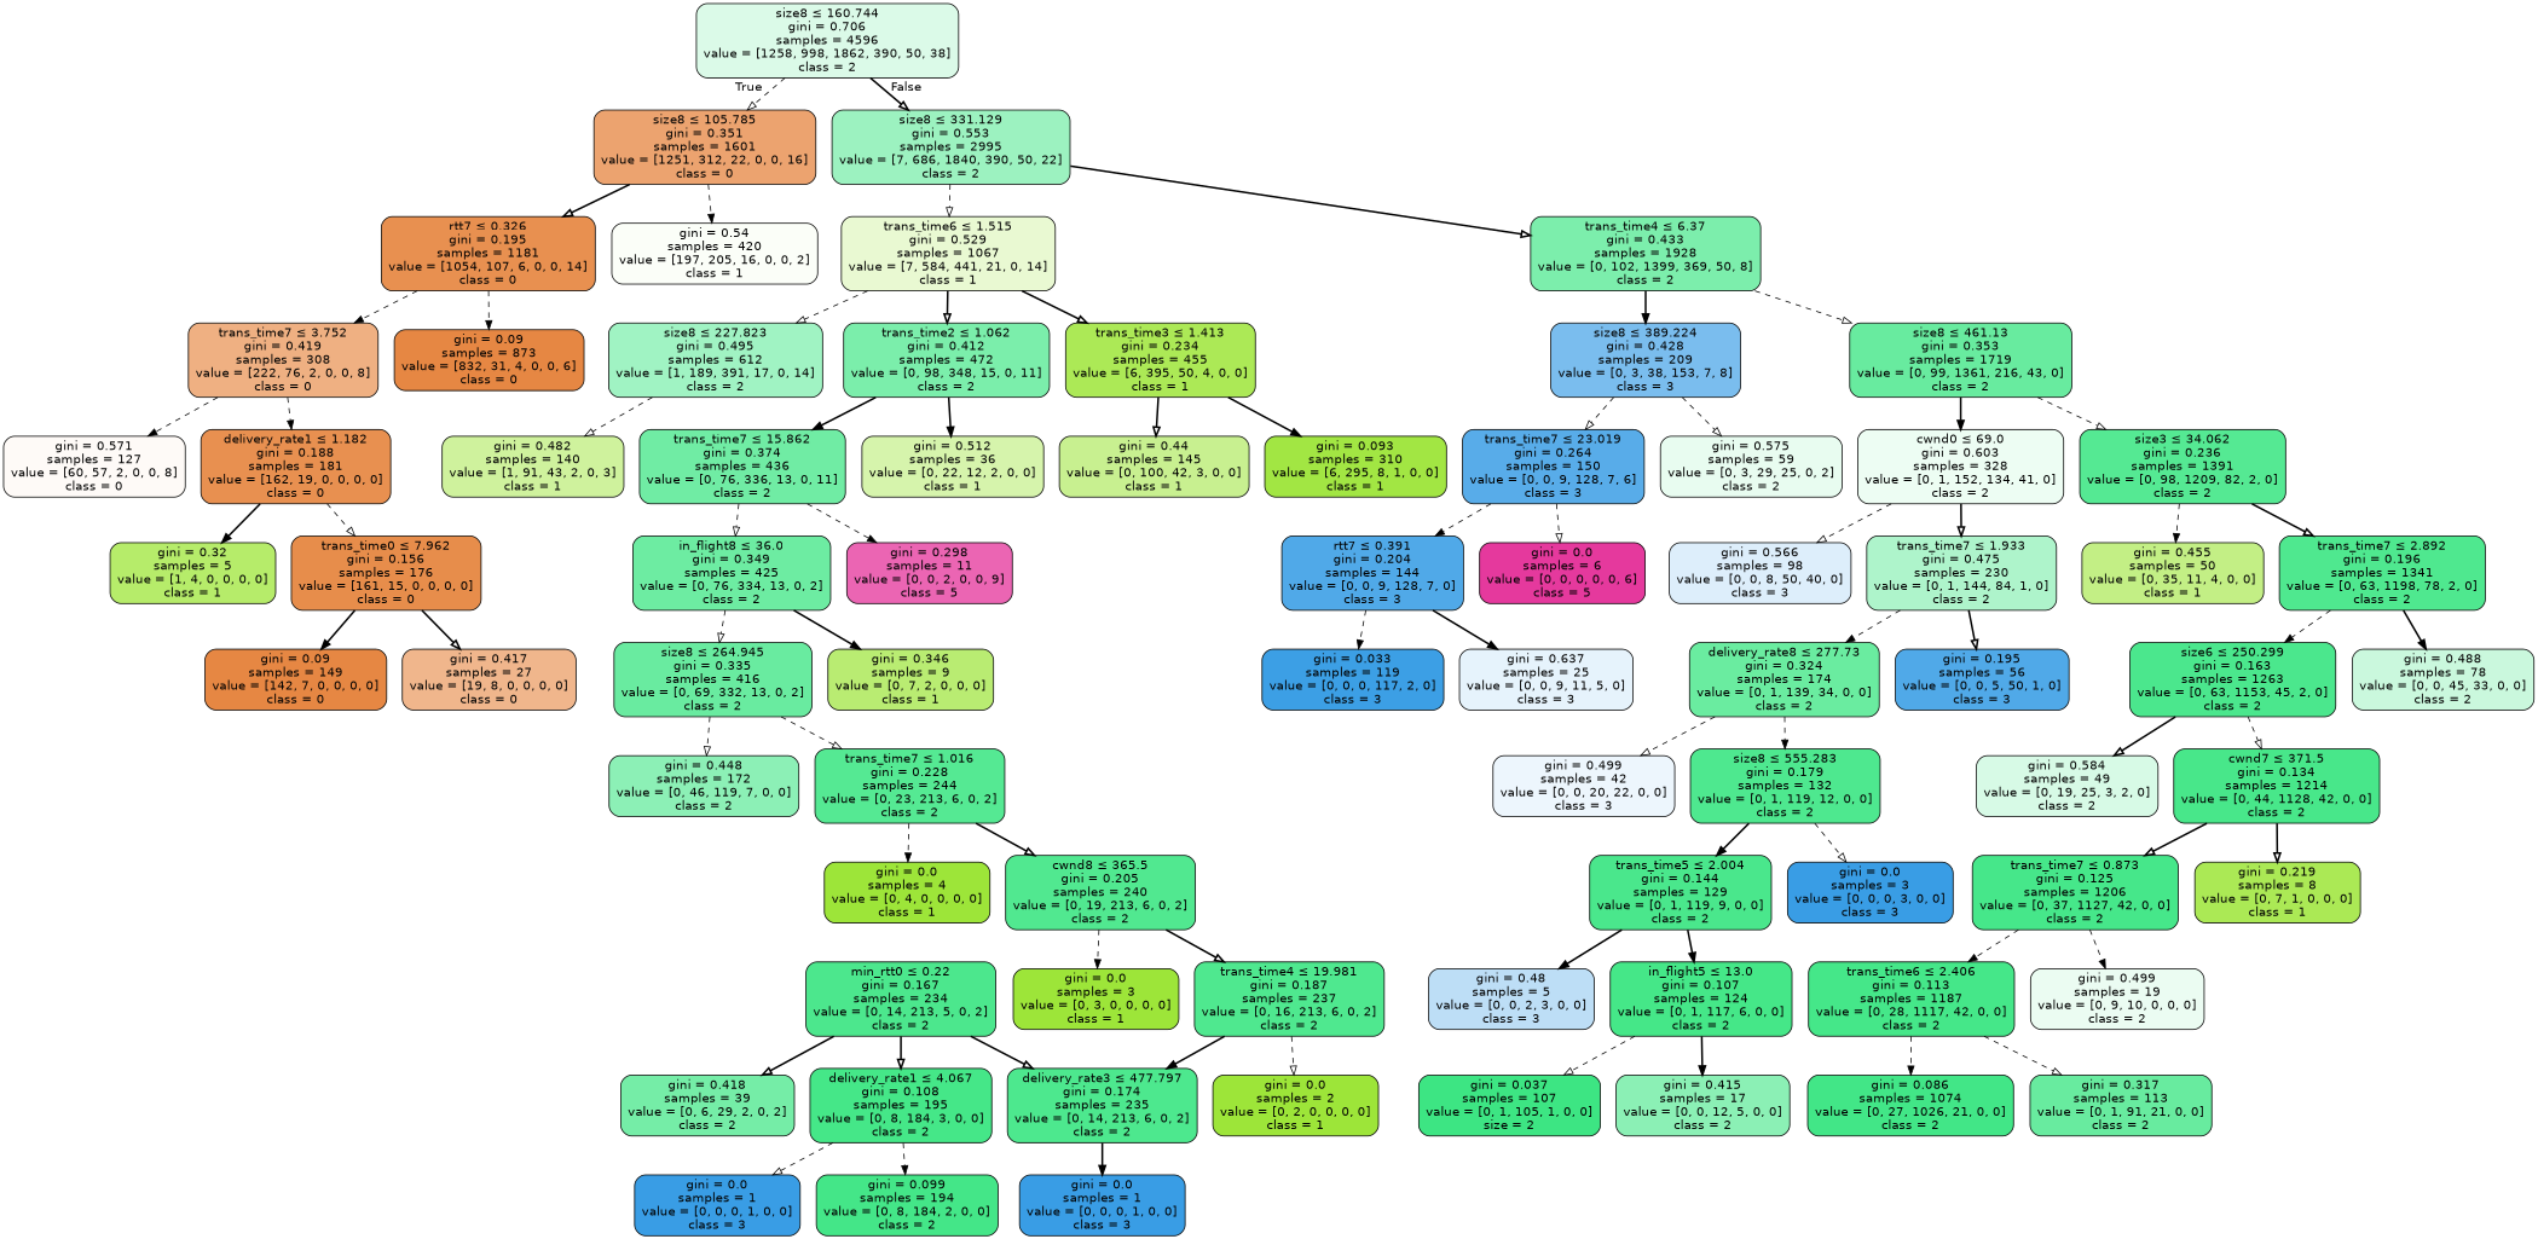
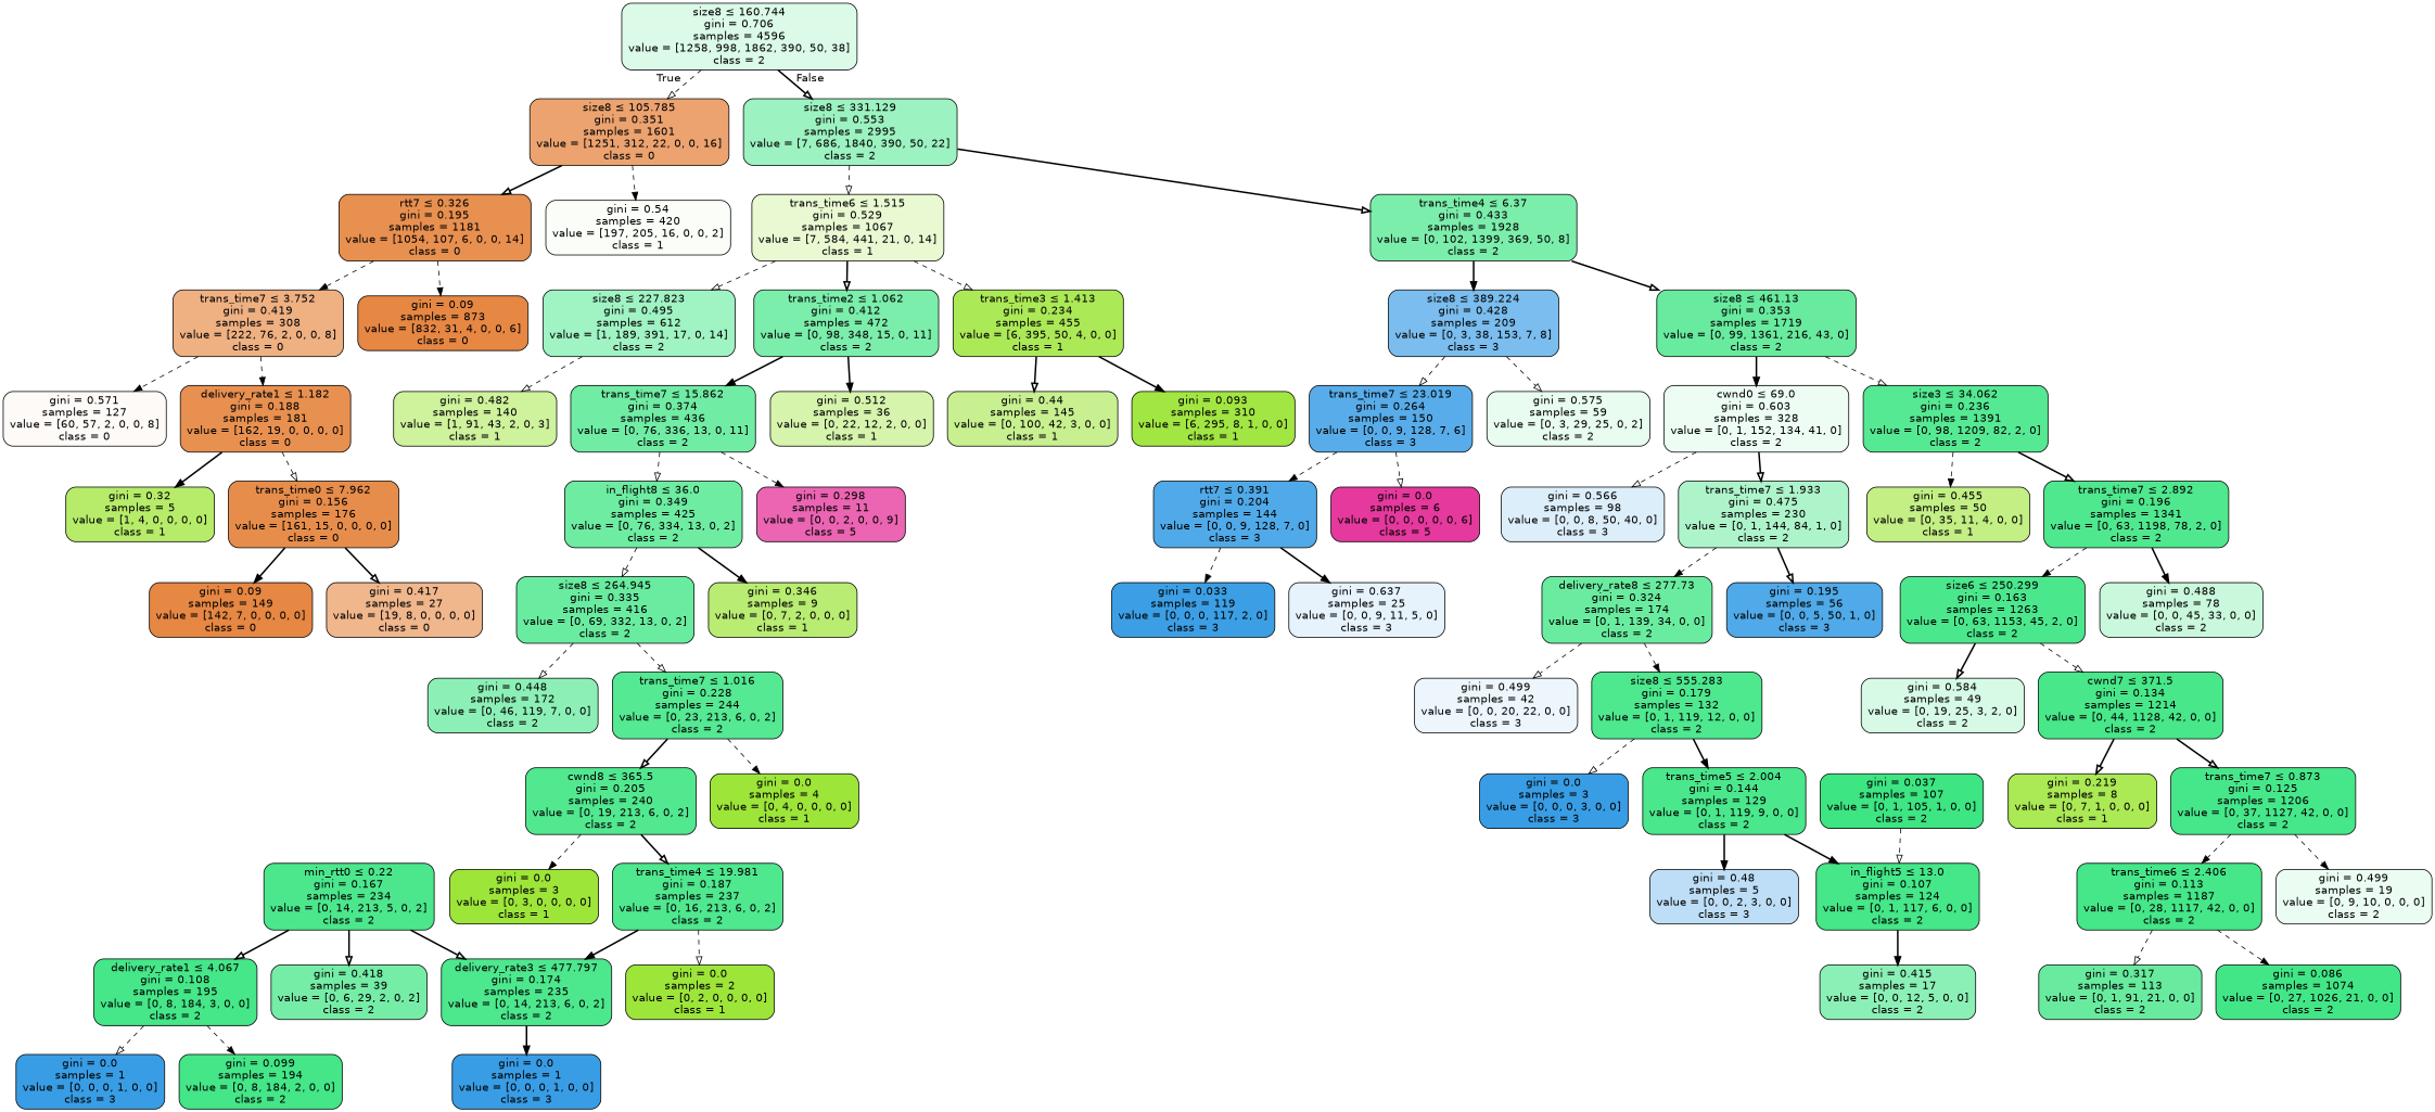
  digraph {
    node [color=black fillcolor="#9de539" fontname=helvetica shape=box style="filled, rounded"]
    edge [arrowhead=onormal fontname=helvetica style=dashed]
    n1 [fillcolor="#dbfae8" label=<size8 &le; 160.744<br/>gini = 0.706<br/>samples = 4596<br/>value = [1258, 998, 1862, 390, 50, 38]<br/>class = 2>]
    n2 [fillcolor="#eca36f" label=<size8 &le; 105.785<br/>gini = 0.351<br/>samples = 1601<br/>value = [1251, 312, 22, 0, 0, 16]<br/>class = 0>]
    n3 [fillcolor="#9cf2c0" label=<size8 &le; 331.129<br/>gini = 0.553<br/>samples = 2995<br/>value = [7, 686, 1840, 390, 50, 22]<br/>class = 2>]
    n4 [fillcolor="#e89050" label=<rtt7 &le; 0.326<br/>gini = 0.195<br/>samples = 1181<br/>value = [1054, 107, 6, 0, 0, 14]<br/>class = 0>]
    n5 [fillcolor="#fbfef8" label=<gini = 0.54<br/>samples = 420<br/>value = [197, 205, 16, 0, 0, 2]<br/>class = 1>]
    n6 [fillcolor="#e9f9d2" label=<trans_time6 &le; 1.515<br/>gini = 0.529<br/>samples = 1067<br/>value = [7, 584, 441, 21, 0, 14]<br/>class = 1>]
    n7 [fillcolor="#7ceeac" label=<trans_time4 &le; 6.37<br/>gini = 0.433<br/>samples = 1928<br/>value = [0, 102, 1399, 369, 50, 8]<br/>class = 2>]
    n8 [fillcolor="#e68743" label=<gini = 0.09<br/>samples = 873<br/>value = [832, 31, 4, 0, 0, 6]<br/>class = 0>]
    n9 [fillcolor="#efb082" label=<trans_time7 &le; 3.752<br/>gini = 0.419<br/>samples = 308<br/>value = [222, 76, 2, 0, 0, 8]<br/>class = 0>]
    n10 [fillcolor="#e89050" label=<delivery_rate1 &le; 1.182<br/>gini = 0.188<br/>samples = 181<br/>value = [162, 19, 0, 0, 0, 0]<br/>class = 0>]
    n11 [fillcolor="#fefaf7" label=<gini = 0.571<br/>samples = 127<br/>value = [60, 57, 2, 0, 0, 8]<br/>class = 0>]
    n12 [fillcolor="#b6ec6a" label=<gini = 0.32<br/>samples = 5<br/>value = [1, 4, 0, 0, 0, 0]<br/>class = 1>]
    n13 [fillcolor="#e78d4b" label=<trans_time0 &le; 7.962<br/>gini = 0.156<br/>samples = 176<br/>value = [161, 15, 0, 0, 0, 0]<br/>class = 0>]
    n14 [fillcolor="#e68743" label=<gini = 0.09<br/>samples = 149<br/>value = [142, 7, 0, 0, 0, 0]<br/>class = 0>]
    n15 [fillcolor="#f0b68c" label=<gini = 0.417<br/>samples = 27<br/>value = [19, 8, 0, 0, 0, 0]<br/>class = 0>]
    n16 [fillcolor="#ace956" label=<trans_time3 &le; 1.413<br/>gini = 0.234<br/>samples = 455<br/>value = [6, 395, 50, 4, 0, 0]<br/>class = 1>]
    n17 [fillcolor="#a0f3c3" label=<size8 &le; 227.823<br/>gini = 0.495<br/>samples = 612<br/>value = [1, 189, 391, 17, 0, 14]<br/>class = 2>]
    n18 [fillcolor="#7beeab" label=<trans_time2 &le; 1.062<br/>gini = 0.412<br/>samples = 472<br/>value = [0, 98, 348, 15, 0, 11]<br/>class = 2>]
    n19 [fillcolor="#68eb9f" label=<size8 &le; 461.13<br/>gini = 0.353<br/>samples = 1719<br/>value = [0, 99, 1361, 216, 43, 0]<br/>class = 2>]
    n20 [fillcolor="#7abdee" label=<size8 &le; 389.224<br/>gini = 0.428<br/>samples = 209<br/>value = [0, 3, 38, 153, 7, 8]<br/>class = 3>]
    n21 [fillcolor="#a2e643" label=<gini = 0.093<br/>samples = 310<br/>value = [6, 295, 8, 1, 0, 0]<br/>class = 1>]
    n22 [fillcolor="#c8f090" label=<gini = 0.44<br/>samples = 145<br/>value = [0, 100, 42, 3, 0, 0]<br/>class = 1>]
    n23 [fillcolor="#cff29d" label=<gini = 0.482<br/>samples = 140<br/>value = [1, 91, 43, 2, 0, 3]<br/>class = 1>]
    n24 [fillcolor="#d6f4ac" label=<gini = 0.512<br/>samples = 36<br/>value = [0, 22, 12, 2, 0, 0]<br/>class = 1>]
    n25 [fillcolor="#70eca4" label=<trans_time7 &le; 15.862<br/>gini = 0.374<br/>samples = 436<br/>value = [0, 76, 336, 13, 0, 11]<br/>class = 2>]
    n26 [fillcolor="#6deca2" label=<in_flight8 &le; 36.0<br/>gini = 0.349<br/>samples = 425<br/>value = [0, 76, 334, 13, 0, 2]<br/>class = 2>]
    n27 [fillcolor="#eb65b3" label=<gini = 0.298<br/>samples = 11<br/>value = [0, 0, 2, 0, 0, 9]<br/>class = 5>]
    n28 [fillcolor="#69eba0" label=<size8 &le; 264.945<br/>gini = 0.335<br/>samples = 416<br/>value = [0, 69, 332, 13, 0, 2]<br/>class = 2>]
    n29 [fillcolor="#b9ec72" label=<gini = 0.346<br/>samples = 9<br/>value = [0, 7, 2, 0, 0, 0]<br/>class = 1>]
    n30 [fillcolor="#8cf0b6" label=<gini = 0.448<br/>samples = 172<br/>value = [0, 46, 119, 7, 0, 0]<br/>class = 2>]
    n31 [fillcolor="#55e993" label=<trans_time7 &le; 1.016<br/>gini = 0.228<br/>samples = 244<br/>value = [0, 23, 213, 6, 0, 2]<br/>class = 2>]
    n32 [label=<gini = 0.0<br/>samples = 4<br/>value = [0, 4, 0, 0, 0, 0]<br/>class = 1>]
    n33 [fillcolor="#51e890" label=<cwnd8 &le; 365.5<br/>gini = 0.205<br/>samples = 240<br/>value = [0, 19, 213, 6, 0, 2]<br/>class = 2>]
    n34 [fillcolor="#4fe88f" label=<trans_time4 &le; 19.981<br/>gini = 0.187<br/>samples = 237<br/>value = [0, 16, 213, 6, 0, 2]<br/>class = 2>]
    n35 [label=<gini = 0.0<br/>samples = 3<br/>value = [0, 3, 0, 0, 0, 0]<br/>class = 1>]
    n36 [fillcolor="#4de88e" label=<delivery_rate3 &le; 477.797<br/>gini = 0.174<br/>samples = 235<br/>value = [0, 14, 213, 6, 0, 2]<br/>class = 2>]
    n37 [label=<gini = 0.0<br/>samples = 2<br/>value = [0, 2, 0, 0, 0, 0]<br/>class = 1>]
    n38 [fillcolor="#399de5" label=<gini = 0.0<br/>samples = 1<br/>value = [0, 0, 0, 1, 0, 0]<br/>class = 3>]
    n39 [fillcolor="#4ce78d" label=<min_rtt0 &le; 0.22<br/>gini = 0.167<br/>samples = 234<br/>value = [0, 14, 213, 5, 0, 2]<br/>class = 2>]
    n40 [fillcolor="#45e788" label=<delivery_rate1 &le; 4.067<br/>gini = 0.108<br/>samples = 195<br/>value = [0, 8, 184, 3, 0, 0]<br/>class = 2>]
    n41 [fillcolor="#75eda7" label=<gini = 0.418<br/>samples = 39<br/>value = [0, 6, 29, 2, 0, 2]<br/>class = 2>]
    n42 [fillcolor="#399de5" label=<gini = 0.0<br/>samples = 1<br/>value = [0, 0, 0, 1, 0, 0]<br/>class = 3>]
    n43 [fillcolor="#44e688" label=<gini = 0.099<br/>samples = 194<br/>value = [0, 8, 184, 2, 0, 0]<br/>class = 2>]
    n44 [fillcolor="#55e993" label=<size3 &le; 34.062<br/>gini = 0.236<br/>samples = 1391<br/>value = [0, 98, 1209, 82, 2, 0]<br/>class = 2>]
    n45 [fillcolor="#edfdf3" label=<cwnd0 &le; 69.0<br/>gini = 0.603<br/>samples = 328<br/>value = [0, 1, 152, 134, 41, 0]<br/>class = 2>]
    n46 [fillcolor="#e8fcf0" label=<gini = 0.575<br/>samples = 59<br/>value = [0, 3, 29, 25, 0, 2]<br/>class = 2>]
    n47 [fillcolor="#58ace9" label=<trans_time7 &le; 23.019<br/>gini = 0.264<br/>samples = 150<br/>value = [0, 0, 9, 128, 7, 6]<br/>class = 3>]
    n48 [fillcolor="#c3ef85" label=<gini = 0.455<br/>samples = 50<br/>value = [0, 35, 11, 4, 0, 0]<br/>class = 1>]
    n49 [fillcolor="#4fe88f" label=<trans_time7 &le; 2.892<br/>gini = 0.196<br/>samples = 1341<br/>value = [0, 63, 1198, 78, 2, 0]<br/>class = 2>]
    n50 [fillcolor="#ddeefb" label=<gini = 0.566<br/>samples = 98<br/>value = [0, 0, 8, 50, 40, 0]<br/>class = 3>]
    n51 [fillcolor="#aef4cb" label=<trans_time7 &le; 1.933<br/>gini = 0.475<br/>samples = 230<br/>value = [0, 1, 144, 84, 1, 0]<br/>class = 2>]
    n52 [fillcolor="#4be78d" label=<size6 &le; 250.299<br/>gini = 0.163<br/>samples = 1263<br/>value = [0, 63, 1153, 45, 2, 0]<br/>class = 2>]
    n53 [fillcolor="#caf8dd" label=<gini = 0.488<br/>samples = 78<br/>value = [0, 0, 45, 33, 0, 0]<br/>class = 2>]
    n54 [fillcolor="#d7fae6" label=<gini = 0.584<br/>samples = 49<br/>value = [0, 19, 25, 3, 2, 0]<br/>class = 2>]
    n55 [fillcolor="#48e78a" label=<cwnd7 &le; 371.5<br/>gini = 0.134<br/>samples = 1214<br/>value = [0, 44, 1128, 42, 0, 0]<br/>class = 2>]
    n56 [fillcolor="#46e78a" label=<trans_time7 &le; 0.873<br/>gini = 0.125<br/>samples = 1206<br/>value = [0, 37, 1127, 42, 0, 0]<br/>class = 2>]
    n57 [fillcolor="#abe955" label=<gini = 0.219<br/>samples = 8<br/>value = [0, 7, 1, 0, 0, 0]<br/>class = 1>]
    n58 [fillcolor="#ebfcf2" label=<gini = 0.499<br/>samples = 19<br/>value = [0, 9, 10, 0, 0, 0]<br/>class = 2>]
    n59 [fillcolor="#45e789" label=<trans_time6 &le; 2.406<br/>gini = 0.113<br/>samples = 1187<br/>value = [0, 28, 1117, 42, 0, 0]<br/>class = 2>]
    n60 [fillcolor="#42e687" label=<gini = 0.086<br/>samples = 1074<br/>value = [0, 27, 1026, 21, 0, 0]<br/>class = 2>]
    n61 [fillcolor="#68eb9f" label=<gini = 0.317<br/>samples = 113<br/>value = [0, 1, 91, 21, 0, 0]<br/>class = 2>]
    n62 [fillcolor="#6aeca0" label=<delivery_rate8 &le; 277.73<br/>gini = 0.324<br/>samples = 174<br/>value = [0, 1, 139, 34, 0, 0]<br/>class = 2>]
    n63 [fillcolor="#50a9e8" label=<gini = 0.195<br/>samples = 56<br/>value = [0, 0, 5, 50, 1, 0]<br/>class = 3>]
    n64 [fillcolor="#edf6fd" label=<gini = 0.499<br/>samples = 42<br/>value = [0, 0, 20, 22, 0, 0]<br/>class = 3>]
    n65 [fillcolor="#4ee88f" label=<size8 &le; 555.283<br/>gini = 0.179<br/>samples = 132<br/>value = [0, 1, 119, 12, 0, 0]<br/>class = 2>]
    n66 [fillcolor="#4ae78c" label=<trans_time5 &le; 2.004<br/>gini = 0.144<br/>samples = 129<br/>value = [0, 1, 119, 9, 0, 0]<br/>class = 2>]
    n67 [fillcolor="#399de5" label=<gini = 0.0<br/>samples = 3<br/>value = [0, 0, 0, 3, 0, 0]<br/>class = 3>]
    n68 [fillcolor="#45e788" label=<in_flight5 &le; 13.0<br/>gini = 0.107<br/>samples = 124<br/>value = [0, 1, 117, 6, 0, 0]<br/>class = 2>]
    n69 [fillcolor="#bddef6" label=<gini = 0.48<br/>samples = 5<br/>value = [0, 0, 2, 3, 0, 0]<br/>class = 3>]
-   n70 [fillcolor="#3de583" label=<gini = 0.037<br/>samples = 107<br/>value = [0, 1, 105, 1, 0, 0]<br/>size = 2>]
+   n70 [fillcolor="#3de583" label=<gini = 0.037<br/>samples = 107<br/>value = [0, 1, 105, 1, 0, 0]<br/>class = 2>]
    n71 [fillcolor="#8bf0b5" label=<gini = 0.415<br/>samples = 17<br/>value = [0, 0, 12, 5, 0, 0]<br/>class = 2>]
    n72 [fillcolor="#50a9e8" label=<rtt7 &le; 0.391<br/>gini = 0.204<br/>samples = 144<br/>value = [0, 0, 9, 128, 7, 0]<br/>class = 3>]
    n73 [fillcolor="#e5399d" label=<gini = 0.0<br/>samples = 6<br/>value = [0, 0, 0, 0, 0, 6]<br/>class = 5>]
    n74 [fillcolor="#3c9fe5" label=<gini = 0.033<br/>samples = 119<br/>value = [0, 0, 0, 117, 2, 0]<br/>class = 3>]
    n75 [fillcolor="#e6f3fc" label=<gini = 0.637<br/>samples = 25<br/>value = [0, 0, 9, 11, 5, 0]<br/>class = 3>]
    n1 -> n2 [headlabel=True labelangle=45 labeldistance=2.5]
    n1 -> n3 [headlabel=False labelangle=-45 labeldistance=2.5 style=bold]
    n2 -> n4 [style=bold]
    n2 -> n5 [arrowhead=normal]
    n3 -> n6
    n3 -> n7 [style=bold]
    n4 -> n8 [arrowhead=normal]
    n4 -> n9 [arrowhead=normal]
-   n6 -> n16 [style=bold]
+   n6 -> n16
    n6 -> n17
    n6 -> n18 [style=bold]
-   n7 -> n19
+   n7 -> n19 [style=bold]
    n7 -> n20 [arrowhead=normal style=bold]
    n9 -> n10 [arrowhead=normal]
    n9 -> n11 [arrowhead=normal]
    n10 -> n12 [arrowhead=normal style=bold]
    n10 -> n13
    n13 -> n14 [arrowhead=normal style=bold]
    n13 -> n15 [style=bold]
    n16 -> n21 [arrowhead=normal style=bold]
    n16 -> n22 [style=bold]
    n17 -> n23
    n18 -> n24 [arrowhead=normal style=bold]
    n18 -> n25 [arrowhead=normal style=bold]
    n19 -> n44
    n19 -> n45 [arrowhead=normal style=bold]
    n20 -> n46
    n20 -> n47
    n25 -> n26
    n25 -> n27 [arrowhead=normal]
    n26 -> n28
    n26 -> n29 [arrowhead=normal style=bold]
    n28 -> n30
    n28 -> n31
    n31 -> n32 [arrowhead=normal]
    n31 -> n33 [style=bold]
    n33 -> n34 [style=bold]
    n33 -> n35 [arrowhead=normal]
    n34 -> n36 [arrowhead=normal style=bold]
    n34 -> n37
    n36 -> n38 [arrowhead=normal style=bold]
    n39 -> n36 [style=bold]
    n39 -> n40 [style=bold]
    n39 -> n41 [style=bold]
    n40 -> n42
    n40 -> n43 [arrowhead=normal]
    n44 -> n48 [arrowhead=normal]
    n44 -> n49 [style=bold]
    n45 -> n50
    n45 -> n51 [style=bold]
    n47 -> n72 [arrowhead=normal]
    n47 -> n73
    n49 -> n52 [arrowhead=normal]
    n49 -> n53 [arrowhead=normal style=bold]
    n51 -> n62 [arrowhead=normal]
    n51 -> n63 [style=bold]
    n52 -> n54 [style=bold]
    n52 -> n55
    n55 -> n56 [style=bold]
    n55 -> n57 [style=bold]
    n56 -> n58 [arrowhead=normal]
    n56 -> n59 [arrowhead=normal]
    n59 -> n60 [arrowhead=normal]
    n59 -> n61
    n62 -> n64
    n62 -> n65 [arrowhead=normal]
    n65 -> n66 [arrowhead=normal style=bold]
    n65 -> n67
    n66 -> n68 [arrowhead=normal style=bold]
    n66 -> n69 [arrowhead=normal style=bold]
-   n68 -> n70
+   n70 -> n68
    n68 -> n71 [arrowhead=normal style=bold]
    n72 -> n74 [arrowhead=normal]
    n72 -> n75 [arrowhead=normal style=bold]
  }
